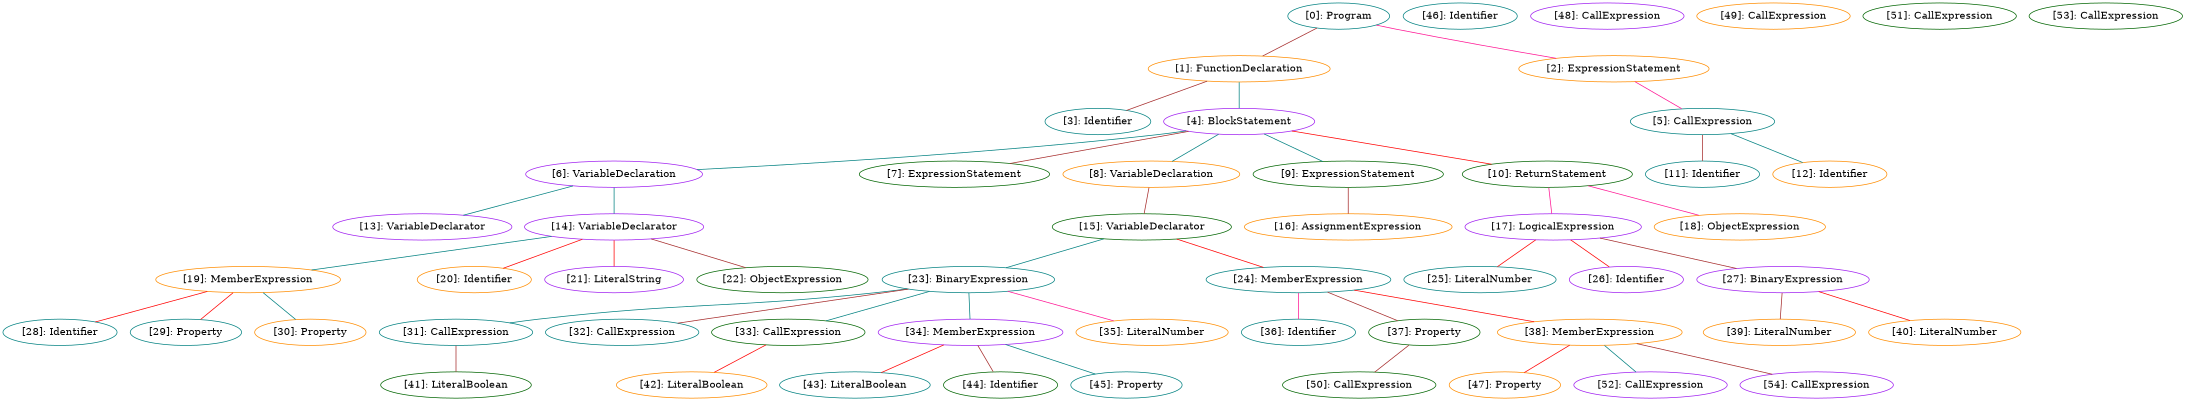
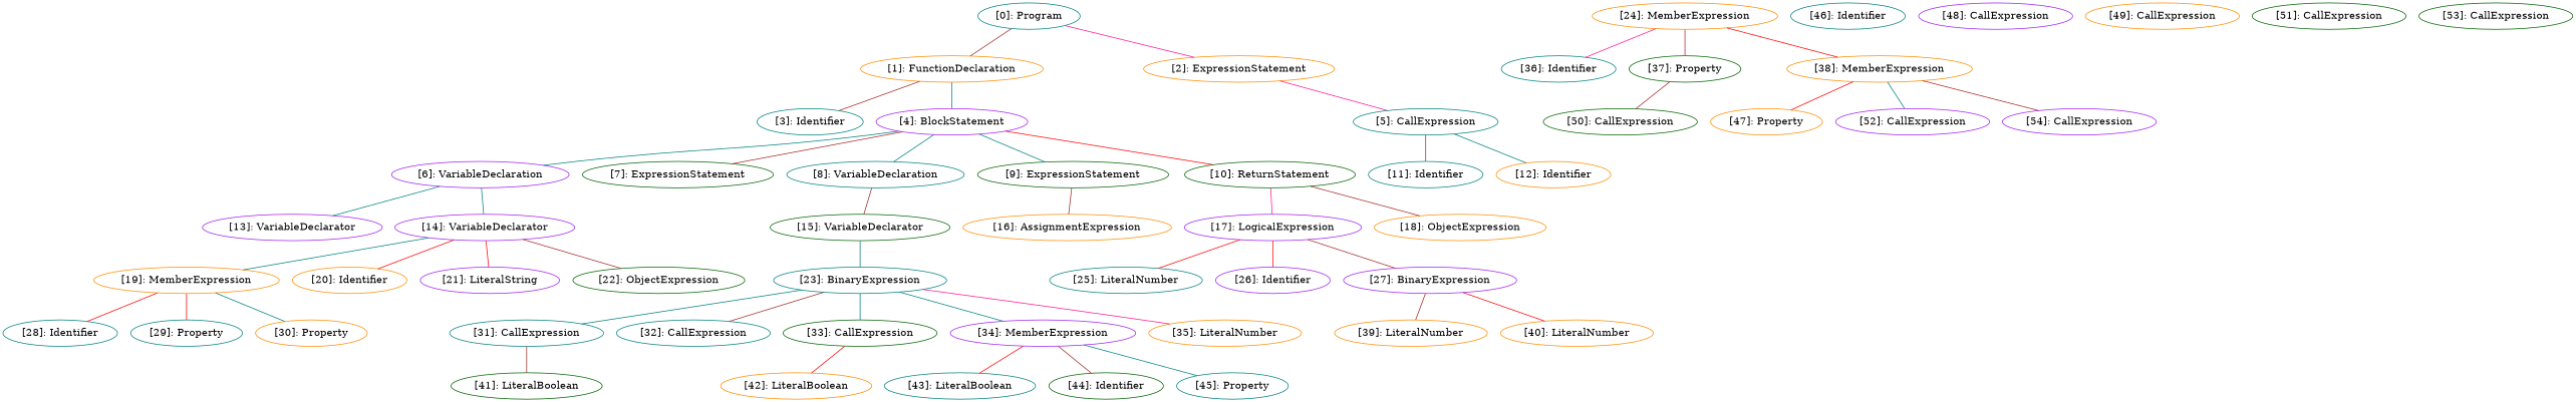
  graph {
    node [color=teal]
    edge [color=brown]
    n1 [label="[0]: Program"]
    n2 [color=darkorange label="[1]: FunctionDeclaration"]
    n3 [color=darkorange label="[2]: ExpressionStatement"]
    n4 [label="[3]: Identifier"]
    n5 [color=purple label="[4]: BlockStatement"]
    n6 [label="[5]: CallExpression"]
    n7 [color=purple label="[6]: VariableDeclaration"]
    n8 [color=darkgreen label="[7]: ExpressionStatement"]
-   n9 [color=darkorange label="[8]: VariableDeclaration"]
+   n9 [label="[8]: VariableDeclaration"]
    n10 [color=darkgreen label="[9]: ExpressionStatement"]
    n11 [color=darkgreen label="[10]: ReturnStatement"]
    n12 [label="[11]: Identifier"]
    n13 [color=darkorange label="[12]: Identifier"]
    n14 [color=purple label="[13]: VariableDeclarator"]
    n15 [color=purple label="[14]: VariableDeclarator"]
    n16 [color=darkgreen label="[15]: VariableDeclarator"]
    n17 [color=darkorange label="[16]: AssignmentExpression"]
    n18 [color=purple label="[17]: LogicalExpression"]
    n19 [color=darkorange label="[18]: ObjectExpression"]
    n20 [color=darkorange label="[19]: MemberExpression"]
    n21 [color=darkorange label="[20]: Identifier"]
    n22 [color=purple label="[21]: LiteralString"]
    n23 [color=darkgreen label="[22]: ObjectExpression"]
    n24 [label="[23]: BinaryExpression"]
-   n25 [label="[24]: MemberExpression"]
+   n25 [color=darkorange label="[24]: MemberExpression"]
    n26 [label="[25]: LiteralNumber"]
    n27 [color=purple label="[26]: Identifier"]
    n28 [color=purple label="[27]: BinaryExpression"]
    n29 [label="[28]: Identifier"]
    n30 [label="[29]: Property"]
    n31 [color=darkorange label="[30]: Property"]
    n32 [label="[31]: CallExpression"]
    n33 [label="[32]: CallExpression"]
    n34 [color=darkgreen label="[33]: CallExpression"]
    n35 [color=purple label="[34]: MemberExpression"]
    n36 [color=darkorange label="[35]: LiteralNumber"]
    n37 [label="[36]: Identifier"]
    n38 [color=darkgreen label="[37]: Property"]
    n39 [color=darkorange label="[38]: MemberExpression"]
    n40 [color=darkorange label="[39]: LiteralNumber"]
    n41 [color=darkorange label="[40]: LiteralNumber"]
    n42 [color=darkgreen label="[41]: LiteralBoolean"]
    n43 [color=darkorange label="[42]: LiteralBoolean"]
    n44 [label="[43]: LiteralBoolean"]
    n45 [color=darkgreen label="[44]: Identifier"]
    n46 [label="[45]: Property"]
    n47 [color=darkgreen label="[50]: CallExpression"]
    n48 [color=darkorange label="[47]: Property"]
    n49 [color=purple label="[52]: CallExpression"]
    n50 [color=purple label="[54]: CallExpression"]
    n51 [label="[46]: Identifier"]
    n52 [color=purple label="[48]: CallExpression"]
    n53 [color=darkorange label="[49]: CallExpression"]
    n54 [color=darkgreen label="[51]: CallExpression"]
    n55 [color=darkgreen label="[53]: CallExpression"]
    n1 -- n2
    n1 -- n3 [color=deeppink]
    n2 -- n4
    n2 -- n5 [color=teal]
    n3 -- n6 [color=deeppink]
    n5 -- n7 [color=teal]
    n5 -- n8
    n5 -- n9 [color=teal]
    n5 -- n10 [color=teal]
    n5 -- n11 [color=red]
    n6 -- n12
    n6 -- n13 [color=teal]
    n7 -- n14 [color=teal]
    n7 -- n15 [color=teal]
    n9 -- n16
    n10 -- n17
    n11 -- n18 [color=deeppink]
-   n11 -- n19 [color=deeppink]
+   n11 -- n19
    n15 -- n20 [color=teal]
    n15 -- n21 [color=red]
    n15 -- n22 [color=red]
    n15 -- n23
    n16 -- n24 [color=teal]
-   n16 -- n25 [color=red]
    n18 -- n26 [color=red]
    n18 -- n27 [color=red]
    n18 -- n28
    n20 -- n29 [color=red]
    n20 -- n30 [color=red]
    n20 -- n31 [color=teal]
    n24 -- n32 [color=teal]
    n24 -- n33
    n24 -- n34 [color=teal]
    n24 -- n35 [color=teal]
    n24 -- n36 [color=deeppink]
    n25 -- n37 [color=deeppink]
    n25 -- n38
    n25 -- n39 [color=red]
    n28 -- n40
    n28 -- n41 [color=red]
    n32 -- n42
    n34 -- n43 [color=red]
    n35 -- n44 [color=red]
    n35 -- n45
    n35 -- n46 [color=teal]
    n38 -- n47
    n39 -- n48 [color=red]
    n39 -- n49 [color=teal]
    n39 -- n50
  }
